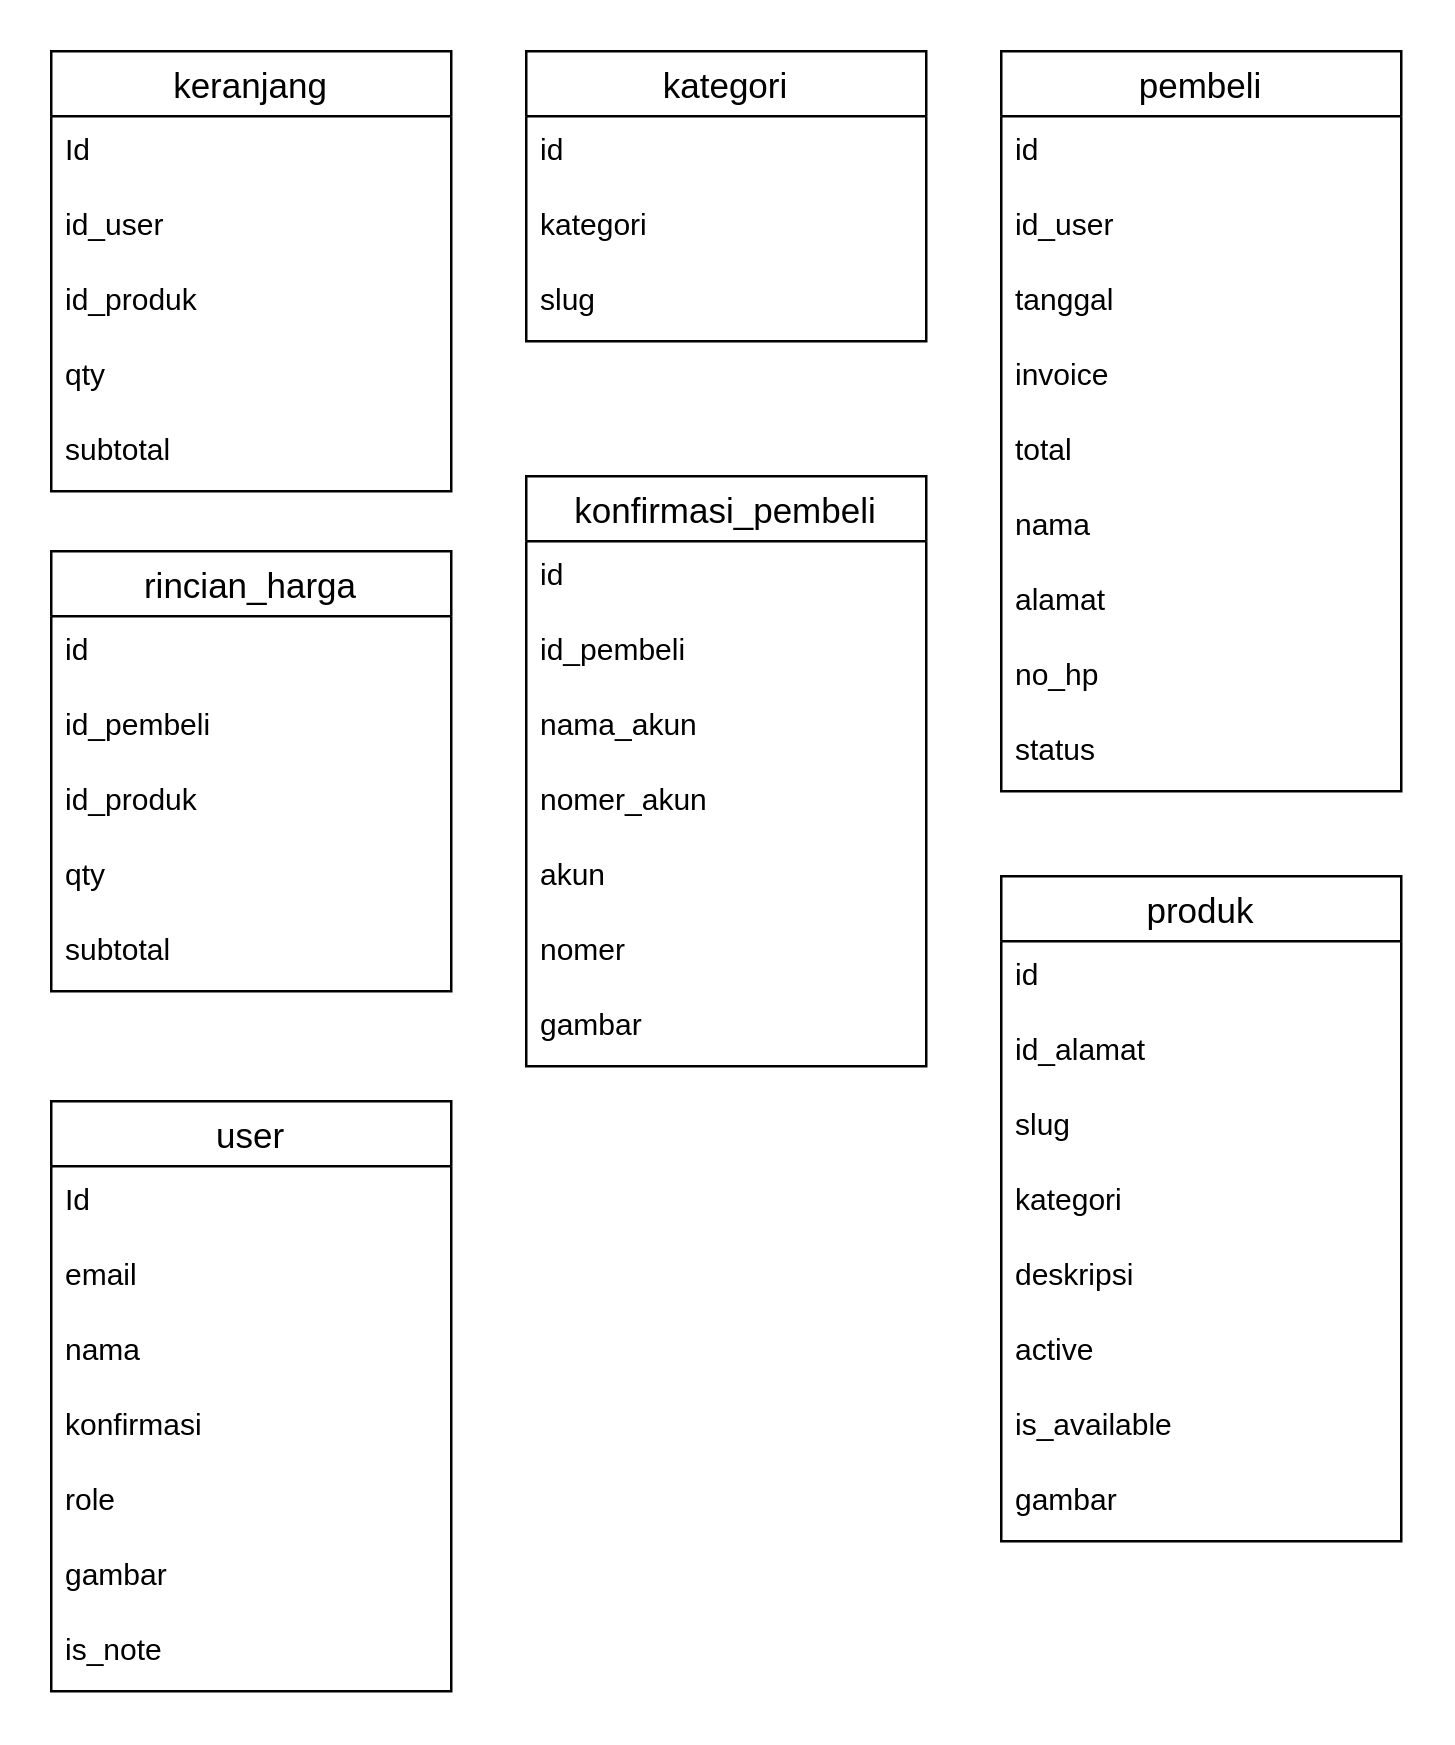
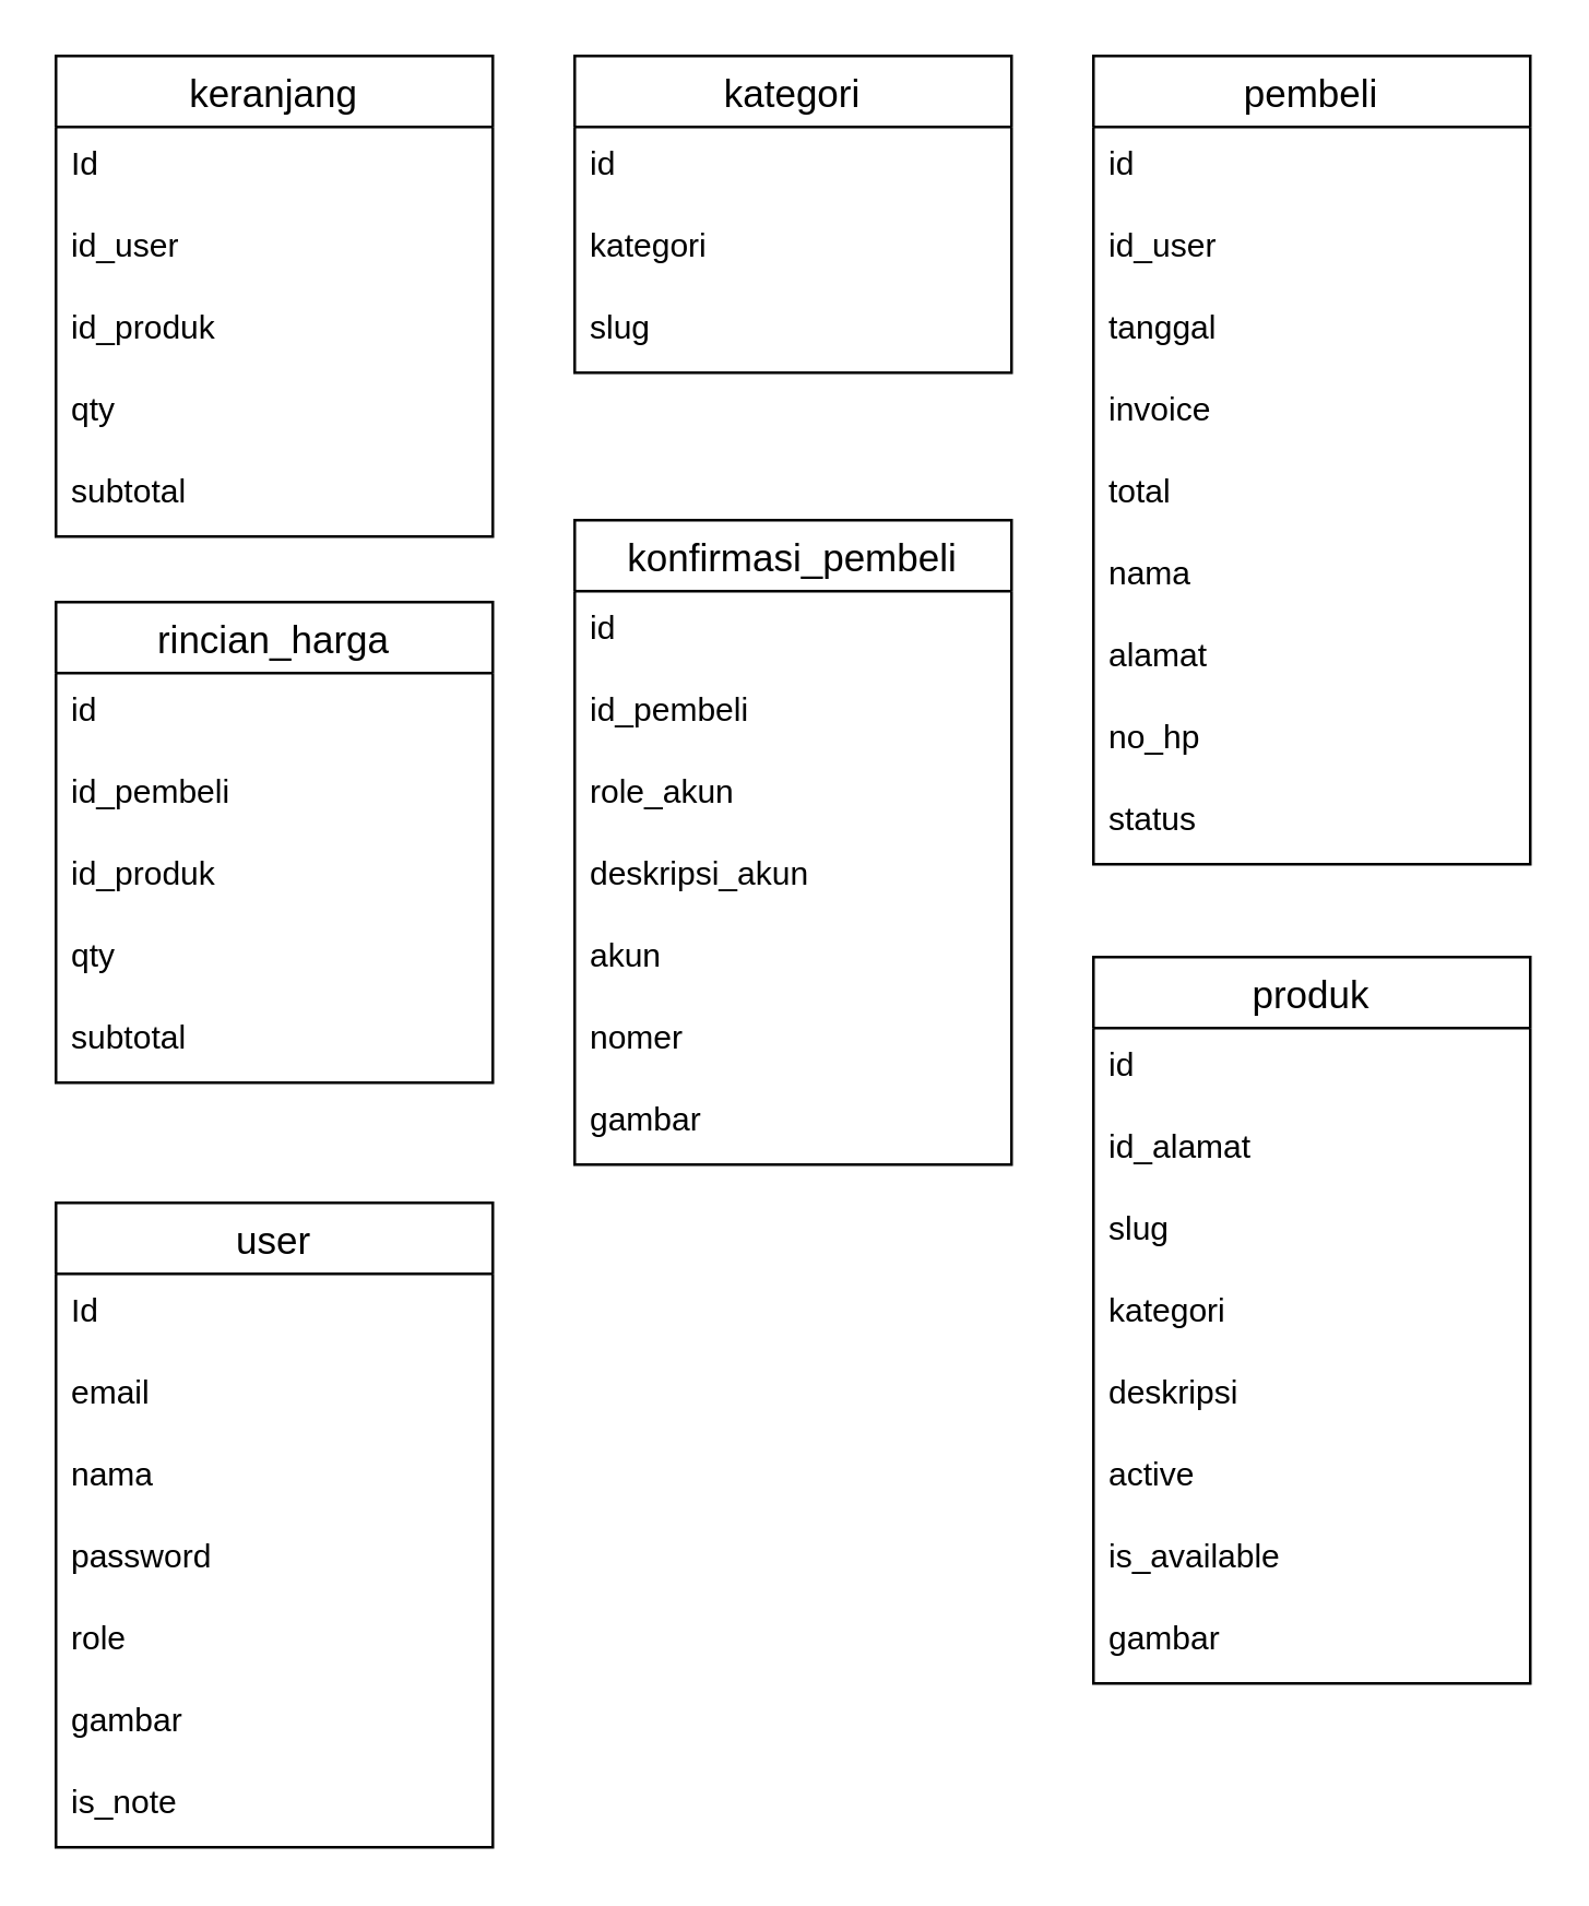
  <mxCell id="0" />
  <mxCell id="1" parent="0" />
  <mxCell id="2" value="keranjang" style="swimlane;fontStyle=0;childLayout=stackLayout;horizontal=1;startSize=26;horizontalStack=0;resizeParent=1;resizeParentMax=0;resizeLast=0;collapsible=1;marginBottom=0;align=center;fontSize=14;" vertex="1" parent="1"><mxGeometry x="20" y="20" width="160" height="176" as="geometry" /></mxCell>
  <mxCell id="3" value="Id" style="text;strokeColor=none;fillColor=none;spacingLeft=4;spacingRight=4;overflow=hidden;rotatable=0;points=[[0,0.5],[1,0.5]];portConstraint=eastwest;fontSize=12;" vertex="1" parent="2"><mxGeometry y="26" width="160" height="30" as="geometry" /></mxCell>
  <mxCell id="4" value="id_user" style="text;strokeColor=none;fillColor=none;spacingLeft=4;spacingRight=4;overflow=hidden;rotatable=0;points=[[0,0.5],[1,0.5]];portConstraint=eastwest;fontSize=12;" vertex="1" parent="2"><mxGeometry y="56" width="160" height="30" as="geometry" /></mxCell>
  <mxCell id="5" value="id_produk" style="text;strokeColor=none;fillColor=none;spacingLeft=4;spacingRight=4;overflow=hidden;rotatable=0;points=[[0,0.5],[1,0.5]];portConstraint=eastwest;fontSize=12;" vertex="1" parent="2"><mxGeometry y="86" width="160" height="30" as="geometry" /></mxCell>
  <mxCell id="6" value="qty" style="text;strokeColor=none;fillColor=none;spacingLeft=4;spacingRight=4;overflow=hidden;rotatable=0;points=[[0,0.5],[1,0.5]];portConstraint=eastwest;fontSize=12;" vertex="1" parent="2"><mxGeometry y="116" width="160" height="30" as="geometry" /></mxCell>
  <mxCell id="7" value="subtotal" style="text;strokeColor=none;fillColor=none;spacingLeft=4;spacingRight=4;overflow=hidden;rotatable=0;points=[[0,0.5],[1,0.5]];portConstraint=eastwest;fontSize=12;" vertex="1" parent="2"><mxGeometry y="146" width="160" height="30" as="geometry" /></mxCell>
  <mxCell id="8" value="pembeli" style="swimlane;fontStyle=0;childLayout=stackLayout;horizontal=1;startSize=26;horizontalStack=0;resizeParent=1;resizeParentMax=0;resizeLast=0;collapsible=1;marginBottom=0;align=center;fontSize=14;" vertex="1" parent="1"><mxGeometry x="400" y="20" width="160" height="296" as="geometry" /></mxCell>
  <mxCell id="9" value="id" style="text;strokeColor=none;fillColor=none;spacingLeft=4;spacingRight=4;overflow=hidden;rotatable=0;points=[[0,0.5],[1,0.5]];portConstraint=eastwest;fontSize=12;" vertex="1" parent="8"><mxGeometry y="26" width="160" height="30" as="geometry" /></mxCell>
  <mxCell id="10" value="id_user" style="text;strokeColor=none;fillColor=none;spacingLeft=4;spacingRight=4;overflow=hidden;rotatable=0;points=[[0,0.5],[1,0.5]];portConstraint=eastwest;fontSize=12;" vertex="1" parent="8"><mxGeometry y="56" width="160" height="30" as="geometry" /></mxCell>
  <mxCell id="11" value="tanggal" style="text;strokeColor=none;fillColor=none;spacingLeft=4;spacingRight=4;overflow=hidden;rotatable=0;points=[[0,0.5],[1,0.5]];portConstraint=eastwest;fontSize=12;" vertex="1" parent="8"><mxGeometry y="86" width="160" height="30" as="geometry" /></mxCell>
  <mxCell id="12" value="invoice" style="text;strokeColor=none;fillColor=none;spacingLeft=4;spacingRight=4;overflow=hidden;rotatable=0;points=[[0,0.5],[1,0.5]];portConstraint=eastwest;fontSize=12;" vertex="1" parent="8"><mxGeometry y="116" width="160" height="30" as="geometry" /></mxCell>
  <mxCell id="13" value="total" style="text;strokeColor=none;fillColor=none;spacingLeft=4;spacingRight=4;overflow=hidden;rotatable=0;points=[[0,0.5],[1,0.5]];portConstraint=eastwest;fontSize=12;" vertex="1" parent="8"><mxGeometry y="146" width="160" height="30" as="geometry" /></mxCell>
  <mxCell id="14" value="nama" style="text;strokeColor=none;fillColor=none;spacingLeft=4;spacingRight=4;overflow=hidden;rotatable=0;points=[[0,0.5],[1,0.5]];portConstraint=eastwest;fontSize=12;" vertex="1" parent="8"><mxGeometry y="176" width="160" height="30" as="geometry" /></mxCell>
  <mxCell id="15" value="alamat" style="text;strokeColor=none;fillColor=none;spacingLeft=4;spacingRight=4;overflow=hidden;rotatable=0;points=[[0,0.5],[1,0.5]];portConstraint=eastwest;fontSize=12;" vertex="1" parent="8"><mxGeometry y="206" width="160" height="30" as="geometry" /></mxCell>
  <mxCell id="16" value="no_hp" style="text;strokeColor=none;fillColor=none;spacingLeft=4;spacingRight=4;overflow=hidden;rotatable=0;points=[[0,0.5],[1,0.5]];portConstraint=eastwest;fontSize=12;" vertex="1" parent="8"><mxGeometry y="236" width="160" height="30" as="geometry" /></mxCell>
  <mxCell id="17" value="status" style="text;strokeColor=none;fillColor=none;spacingLeft=4;spacingRight=4;overflow=hidden;rotatable=0;points=[[0,0.5],[1,0.5]];portConstraint=eastwest;fontSize=12;" vertex="1" parent="8"><mxGeometry y="266" width="160" height="30" as="geometry" /></mxCell>
  <mxCell id="18" value="kategori" style="swimlane;fontStyle=0;childLayout=stackLayout;horizontal=1;startSize=26;horizontalStack=0;resizeParent=1;resizeParentMax=0;resizeLast=0;collapsible=1;marginBottom=0;align=center;fontSize=14;" vertex="1" parent="1"><mxGeometry x="210" y="20" width="160" height="116" as="geometry" /></mxCell>
  <mxCell id="19" value="id" style="text;strokeColor=none;fillColor=none;spacingLeft=4;spacingRight=4;overflow=hidden;rotatable=0;points=[[0,0.5],[1,0.5]];portConstraint=eastwest;fontSize=12;" vertex="1" parent="18"><mxGeometry y="26" width="160" height="30" as="geometry" /></mxCell>
  <mxCell id="20" value="kategori" style="text;strokeColor=none;fillColor=none;spacingLeft=4;spacingRight=4;overflow=hidden;rotatable=0;points=[[0,0.5],[1,0.5]];portConstraint=eastwest;fontSize=12;" vertex="1" parent="18"><mxGeometry y="56" width="160" height="30" as="geometry" /></mxCell>
  <mxCell id="21" value="slug" style="text;strokeColor=none;fillColor=none;spacingLeft=4;spacingRight=4;overflow=hidden;rotatable=0;points=[[0,0.5],[1,0.5]];portConstraint=eastwest;fontSize=12;" vertex="1" parent="18"><mxGeometry y="86" width="160" height="30" as="geometry" /></mxCell>
  <mxCell id="22" value="konfirmasi_pembeli" style="swimlane;fontStyle=0;childLayout=stackLayout;horizontal=1;startSize=26;horizontalStack=0;resizeParent=1;resizeParentMax=0;resizeLast=0;collapsible=1;marginBottom=0;align=center;fontSize=14;" vertex="1" parent="1"><mxGeometry x="210" y="190" width="160" height="236" as="geometry" /></mxCell>
  <mxCell id="23" value="id" style="text;strokeColor=none;fillColor=none;spacingLeft=4;spacingRight=4;overflow=hidden;rotatable=0;points=[[0,0.5],[1,0.5]];portConstraint=eastwest;fontSize=12;" vertex="1" parent="22"><mxGeometry y="26" width="160" height="30" as="geometry" /></mxCell>
  <mxCell id="24" value="id_pembeli" style="text;strokeColor=none;fillColor=none;spacingLeft=4;spacingRight=4;overflow=hidden;rotatable=0;points=[[0,0.5],[1,0.5]];portConstraint=eastwest;fontSize=12;" vertex="1" parent="22"><mxGeometry y="56" width="160" height="30" as="geometry" /></mxCell>
- <mxCell id="25" value="nama_akun" style="text;strokeColor=none;fillColor=none;spacingLeft=4;spacingRight=4;overflow=hidden;rotatable=0;points=[[0,0.5],[1,0.5]];portConstraint=eastwest;fontSize=12;" vertex="1" parent="22"><mxGeometry y="86" width="160" height="30" as="geometry" /></mxCell>
- <mxCell id="26" value="nomer_akun" style="text;strokeColor=none;fillColor=none;spacingLeft=4;spacingRight=4;overflow=hidden;rotatable=0;points=[[0,0.5],[1,0.5]];portConstraint=eastwest;fontSize=12;" vertex="1" parent="22"><mxGeometry y="116" width="160" height="30" as="geometry" /></mxCell>
+ <mxCell id="25" value="role_akun" style="text;strokeColor=none;fillColor=none;spacingLeft=4;spacingRight=4;overflow=hidden;rotatable=0;points=[[0,0.5],[1,0.5]];portConstraint=eastwest;fontSize=12;" vertex="1" parent="22"><mxGeometry y="86" width="160" height="30" as="geometry" /></mxCell>
+ <mxCell id="26" value="deskripsi_akun" style="text;strokeColor=none;fillColor=none;spacingLeft=4;spacingRight=4;overflow=hidden;rotatable=0;points=[[0,0.5],[1,0.5]];portConstraint=eastwest;fontSize=12;" vertex="1" parent="22"><mxGeometry y="116" width="160" height="30" as="geometry" /></mxCell>
  <mxCell id="27" value="akun" style="text;strokeColor=none;fillColor=none;spacingLeft=4;spacingRight=4;overflow=hidden;rotatable=0;points=[[0,0.5],[1,0.5]];portConstraint=eastwest;fontSize=12;" vertex="1" parent="22"><mxGeometry y="146" width="160" height="30" as="geometry" /></mxCell>
  <mxCell id="28" value="nomer" style="text;strokeColor=none;fillColor=none;spacingLeft=4;spacingRight=4;overflow=hidden;rotatable=0;points=[[0,0.5],[1,0.5]];portConstraint=eastwest;fontSize=12;" vertex="1" parent="22"><mxGeometry y="176" width="160" height="30" as="geometry" /></mxCell>
  <mxCell id="29" value="gambar" style="text;strokeColor=none;fillColor=none;spacingLeft=4;spacingRight=4;overflow=hidden;rotatable=0;points=[[0,0.5],[1,0.5]];portConstraint=eastwest;fontSize=12;" vertex="1" parent="22"><mxGeometry y="206" width="160" height="30" as="geometry" /></mxCell>
  <mxCell id="30" value="rincian_harga" style="swimlane;fontStyle=0;childLayout=stackLayout;horizontal=1;startSize=26;horizontalStack=0;resizeParent=1;resizeParentMax=0;resizeLast=0;collapsible=1;marginBottom=0;align=center;fontSize=14;" vertex="1" parent="1"><mxGeometry x="20" y="220" width="160" height="176" as="geometry" /></mxCell>
  <mxCell id="31" value="id" style="text;strokeColor=none;fillColor=none;spacingLeft=4;spacingRight=4;overflow=hidden;rotatable=0;points=[[0,0.5],[1,0.5]];portConstraint=eastwest;fontSize=12;" vertex="1" parent="30"><mxGeometry y="26" width="160" height="30" as="geometry" /></mxCell>
  <mxCell id="32" value="id_pembeli" style="text;strokeColor=none;fillColor=none;spacingLeft=4;spacingRight=4;overflow=hidden;rotatable=0;points=[[0,0.5],[1,0.5]];portConstraint=eastwest;fontSize=12;" vertex="1" parent="30"><mxGeometry y="56" width="160" height="30" as="geometry" /></mxCell>
  <mxCell id="33" value="id_produk" style="text;strokeColor=none;fillColor=none;spacingLeft=4;spacingRight=4;overflow=hidden;rotatable=0;points=[[0,0.5],[1,0.5]];portConstraint=eastwest;fontSize=12;" vertex="1" parent="30"><mxGeometry y="86" width="160" height="30" as="geometry" /></mxCell>
  <mxCell id="34" value="qty" style="text;strokeColor=none;fillColor=none;spacingLeft=4;spacingRight=4;overflow=hidden;rotatable=0;points=[[0,0.5],[1,0.5]];portConstraint=eastwest;fontSize=12;" vertex="1" parent="30"><mxGeometry y="116" width="160" height="30" as="geometry" /></mxCell>
  <mxCell id="35" value="subtotal" style="text;strokeColor=none;fillColor=none;spacingLeft=4;spacingRight=4;overflow=hidden;rotatable=0;points=[[0,0.5],[1,0.5]];portConstraint=eastwest;fontSize=12;" vertex="1" parent="30"><mxGeometry y="146" width="160" height="30" as="geometry" /></mxCell>
  <mxCell id="36" value="produk" style="swimlane;fontStyle=0;childLayout=stackLayout;horizontal=1;startSize=26;horizontalStack=0;resizeParent=1;resizeParentMax=0;resizeLast=0;collapsible=1;marginBottom=0;align=center;fontSize=14;" vertex="1" parent="1"><mxGeometry x="400" y="350" width="160" height="266" as="geometry" /></mxCell>
  <mxCell id="37" value="id" style="text;strokeColor=none;fillColor=none;spacingLeft=4;spacingRight=4;overflow=hidden;rotatable=0;points=[[0,0.5],[1,0.5]];portConstraint=eastwest;fontSize=12;" vertex="1" parent="36"><mxGeometry y="26" width="160" height="30" as="geometry" /></mxCell>
  <mxCell id="38" value="id_alamat" style="text;strokeColor=none;fillColor=none;spacingLeft=4;spacingRight=4;overflow=hidden;rotatable=0;points=[[0,0.5],[1,0.5]];portConstraint=eastwest;fontSize=12;" vertex="1" parent="36"><mxGeometry y="56" width="160" height="30" as="geometry" /></mxCell>
  <mxCell id="39" value="slug" style="text;strokeColor=none;fillColor=none;spacingLeft=4;spacingRight=4;overflow=hidden;rotatable=0;points=[[0,0.5],[1,0.5]];portConstraint=eastwest;fontSize=12;" vertex="1" parent="36"><mxGeometry y="86" width="160" height="30" as="geometry" /></mxCell>
  <mxCell id="40" value="kategori" style="text;strokeColor=none;fillColor=none;spacingLeft=4;spacingRight=4;overflow=hidden;rotatable=0;points=[[0,0.5],[1,0.5]];portConstraint=eastwest;fontSize=12;" vertex="1" parent="36"><mxGeometry y="116" width="160" height="30" as="geometry" /></mxCell>
  <mxCell id="41" value="deskripsi" style="text;strokeColor=none;fillColor=none;spacingLeft=4;spacingRight=4;overflow=hidden;rotatable=0;points=[[0,0.5],[1,0.5]];portConstraint=eastwest;fontSize=12;" vertex="1" parent="36"><mxGeometry y="146" width="160" height="30" as="geometry" /></mxCell>
  <mxCell id="42" value="active" style="text;strokeColor=none;fillColor=none;spacingLeft=4;spacingRight=4;overflow=hidden;rotatable=0;points=[[0,0.5],[1,0.5]];portConstraint=eastwest;fontSize=12;" vertex="1" parent="36"><mxGeometry y="176" width="160" height="30" as="geometry" /></mxCell>
  <mxCell id="43" value="is_available" style="text;strokeColor=none;fillColor=none;spacingLeft=4;spacingRight=4;overflow=hidden;rotatable=0;points=[[0,0.5],[1,0.5]];portConstraint=eastwest;fontSize=12;" vertex="1" parent="36"><mxGeometry y="206" width="160" height="30" as="geometry" /></mxCell>
  <mxCell id="44" value="gambar" style="text;strokeColor=none;fillColor=none;spacingLeft=4;spacingRight=4;overflow=hidden;rotatable=0;points=[[0,0.5],[1,0.5]];portConstraint=eastwest;fontSize=12;" vertex="1" parent="36"><mxGeometry y="236" width="160" height="30" as="geometry" /></mxCell>
  <mxCell id="45" value="user" style="swimlane;fontStyle=0;childLayout=stackLayout;horizontal=1;startSize=26;horizontalStack=0;resizeParent=1;resizeParentMax=0;resizeLast=0;collapsible=1;marginBottom=0;align=center;fontSize=14;" vertex="1" parent="1"><mxGeometry x="20" y="440" width="160" height="236" as="geometry" /></mxCell>
  <mxCell id="46" value="Id" style="text;strokeColor=none;fillColor=none;spacingLeft=4;spacingRight=4;overflow=hidden;rotatable=0;points=[[0,0.5],[1,0.5]];portConstraint=eastwest;fontSize=12;" vertex="1" parent="45"><mxGeometry y="26" width="160" height="30" as="geometry" /></mxCell>
  <mxCell id="47" value="email" style="text;strokeColor=none;fillColor=none;spacingLeft=4;spacingRight=4;overflow=hidden;rotatable=0;points=[[0,0.5],[1,0.5]];portConstraint=eastwest;fontSize=12;" vertex="1" parent="45"><mxGeometry y="56" width="160" height="30" as="geometry" /></mxCell>
  <mxCell id="48" value="nama" style="text;strokeColor=none;fillColor=none;spacingLeft=4;spacingRight=4;overflow=hidden;rotatable=0;points=[[0,0.5],[1,0.5]];portConstraint=eastwest;fontSize=12;" vertex="1" parent="45"><mxGeometry y="86" width="160" height="30" as="geometry" /></mxCell>
- <mxCell id="49" value="konfirmasi" style="text;strokeColor=none;fillColor=none;spacingLeft=4;spacingRight=4;overflow=hidden;rotatable=0;points=[[0,0.5],[1,0.5]];portConstraint=eastwest;fontSize=12;" vertex="1" parent="45"><mxGeometry y="116" width="160" height="30" as="geometry" /></mxCell>
+ <mxCell id="49" value="password" style="text;strokeColor=none;fillColor=none;spacingLeft=4;spacingRight=4;overflow=hidden;rotatable=0;points=[[0,0.5],[1,0.5]];portConstraint=eastwest;fontSize=12;" vertex="1" parent="45"><mxGeometry y="116" width="160" height="30" as="geometry" /></mxCell>
  <mxCell id="50" value="role" style="text;strokeColor=none;fillColor=none;spacingLeft=4;spacingRight=4;overflow=hidden;rotatable=0;points=[[0,0.5],[1,0.5]];portConstraint=eastwest;fontSize=12;" vertex="1" parent="45"><mxGeometry y="146" width="160" height="30" as="geometry" /></mxCell>
  <mxCell id="51" value="gambar" style="text;strokeColor=none;fillColor=none;spacingLeft=4;spacingRight=4;overflow=hidden;rotatable=0;points=[[0,0.5],[1,0.5]];portConstraint=eastwest;fontSize=12;" vertex="1" parent="45"><mxGeometry y="176" width="160" height="30" as="geometry" /></mxCell>
  <mxCell id="52" value="is_note" style="text;strokeColor=none;fillColor=none;spacingLeft=4;spacingRight=4;overflow=hidden;rotatable=0;points=[[0,0.5],[1,0.5]];portConstraint=eastwest;fontSize=12;" vertex="1" parent="45"><mxGeometry y="206" width="160" height="30" as="geometry" /></mxCell>
